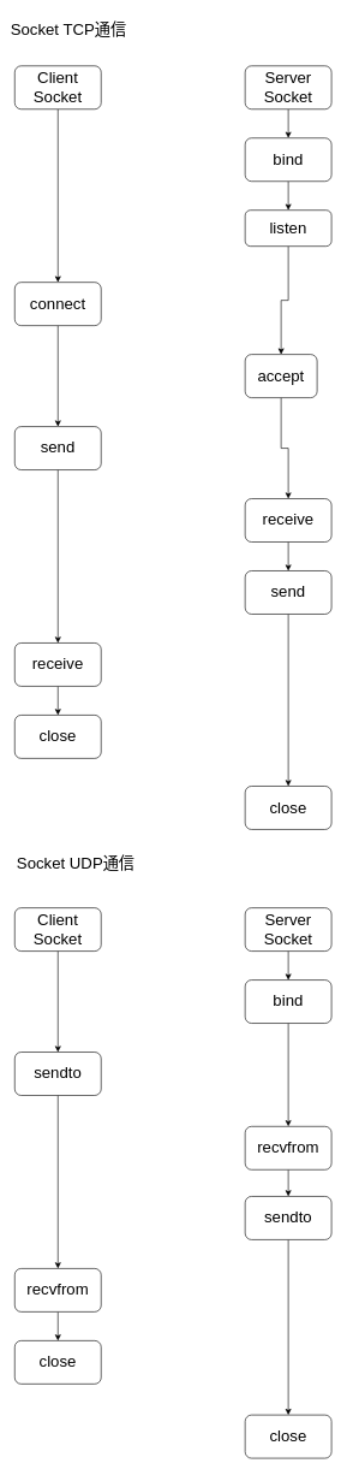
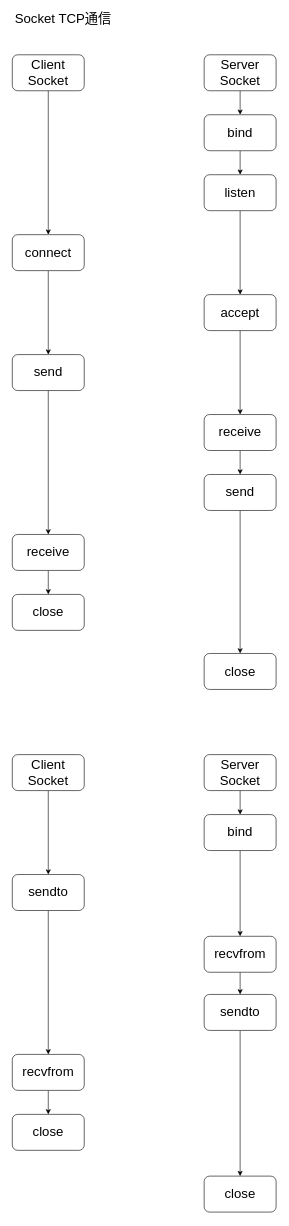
  <mxCell id="0" />
  <mxCell id="1" parent="0" />
  <mxCell id="2" style="edgeStyle=orthogonalEdgeStyle;rounded=0;orthogonalLoop=1;jettySize=auto;html=1;exitX=0.5;exitY=1;exitDx=0;exitDy=0;fontSize=22;" edge="1" parent="1" source="3" target="11"><mxGeometry relative="1" as="geometry" /></mxCell>
  <mxCell id="3" value="Client Socket" style="rounded=1;whiteSpace=wrap;html=1;fontSize=22;" vertex="1" parent="1"><mxGeometry x="20" y="90" width="120" height="60" as="geometry" /></mxCell>
  <mxCell id="4" style="edgeStyle=orthogonalEdgeStyle;rounded=0;orthogonalLoop=1;jettySize=auto;html=1;exitX=0.5;exitY=1;exitDx=0;exitDy=0;fontSize=22;" edge="1" parent="1" source="5" target="7"><mxGeometry relative="1" as="geometry" /></mxCell>
  <mxCell id="5" value="Server Socket" style="rounded=1;whiteSpace=wrap;html=1;fontSize=22;" vertex="1" parent="1"><mxGeometry x="340" y="90" width="120" height="60" as="geometry" /></mxCell>
  <mxCell id="6" style="edgeStyle=orthogonalEdgeStyle;rounded=0;orthogonalLoop=1;jettySize=auto;html=1;exitX=0.5;exitY=1;exitDx=0;exitDy=0;fontSize=22;" edge="1" parent="1" source="7" target="9"><mxGeometry relative="1" as="geometry" /></mxCell>
  <mxCell id="7" value="bind" style="rounded=1;whiteSpace=wrap;html=1;fontSize=22;" vertex="1" parent="1"><mxGeometry x="340" y="190" width="120" height="60" as="geometry" /></mxCell>
  <mxCell id="8" style="edgeStyle=orthogonalEdgeStyle;rounded=0;orthogonalLoop=1;jettySize=auto;html=1;exitX=0.5;exitY=1;exitDx=0;exitDy=0;entryX=0.5;entryY=0;entryDx=0;entryDy=0;fontSize=22;" edge="1" parent="1" source="9" target="13"><mxGeometry relative="1" as="geometry" /></mxCell>
- <mxCell id="9" value="listen" style="rounded=1;whiteSpace=wrap;html=1;fontSize=22;" vertex="1" parent="1"><mxGeometry x="340" y="290" width="120" height="50" as="geometry" /></mxCell>
+ <mxCell id="9" value="listen" style="rounded=1;whiteSpace=wrap;html=1;fontSize=22;" vertex="1" parent="1"><mxGeometry x="340" y="290" width="120" height="60" as="geometry" /></mxCell>
  <mxCell id="10" style="edgeStyle=orthogonalEdgeStyle;rounded=0;orthogonalLoop=1;jettySize=auto;html=1;exitX=0.5;exitY=1;exitDx=0;exitDy=0;fontSize=22;" edge="1" parent="1" source="11" target="15"><mxGeometry relative="1" as="geometry" /></mxCell>
  <mxCell id="11" value="connect" style="rounded=1;whiteSpace=wrap;html=1;fontSize=22;" vertex="1" parent="1"><mxGeometry x="20" y="390" width="120" height="60" as="geometry" /></mxCell>
  <mxCell id="12" style="edgeStyle=orthogonalEdgeStyle;rounded=0;orthogonalLoop=1;jettySize=auto;html=1;exitX=0.5;exitY=1;exitDx=0;exitDy=0;fontSize=22;" edge="1" parent="1" source="13" target="17"><mxGeometry relative="1" as="geometry" /></mxCell>
- <mxCell id="13" value="accept" style="rounded=1;whiteSpace=wrap;html=1;fontSize=22;" vertex="1" parent="1"><mxGeometry x="340" y="490" width="100" height="60" as="geometry" /></mxCell>
+ <mxCell id="13" value="accept" style="rounded=1;whiteSpace=wrap;html=1;fontSize=22;" vertex="1" parent="1"><mxGeometry x="340" y="490" width="120" height="60" as="geometry" /></mxCell>
  <mxCell id="14" style="edgeStyle=orthogonalEdgeStyle;rounded=0;orthogonalLoop=1;jettySize=auto;html=1;exitX=0.5;exitY=1;exitDx=0;exitDy=0;fontSize=22;" edge="1" parent="1" source="15" target="21"><mxGeometry relative="1" as="geometry" /></mxCell>
  <mxCell id="15" value="send" style="rounded=1;whiteSpace=wrap;html=1;fontSize=22;" vertex="1" parent="1"><mxGeometry x="20" y="590" width="120" height="60" as="geometry" /></mxCell>
  <mxCell id="16" style="edgeStyle=orthogonalEdgeStyle;rounded=0;orthogonalLoop=1;jettySize=auto;html=1;exitX=0.5;exitY=1;exitDx=0;exitDy=0;fontSize=22;" edge="1" parent="1" source="17" target="19"><mxGeometry relative="1" as="geometry" /></mxCell>
  <mxCell id="17" value="receive" style="rounded=1;whiteSpace=wrap;html=1;fontSize=22;" vertex="1" parent="1"><mxGeometry x="340" y="690" width="120" height="60" as="geometry" /></mxCell>
  <mxCell id="18" style="edgeStyle=orthogonalEdgeStyle;rounded=0;orthogonalLoop=1;jettySize=auto;html=1;exitX=0.5;exitY=1;exitDx=0;exitDy=0;fontSize=22;" edge="1" parent="1" source="19" target="23"><mxGeometry relative="1" as="geometry" /></mxCell>
  <mxCell id="19" value="send" style="rounded=1;whiteSpace=wrap;html=1;fontSize=22;" vertex="1" parent="1"><mxGeometry x="340" y="790" width="120" height="60" as="geometry" /></mxCell>
  <mxCell id="20" style="edgeStyle=orthogonalEdgeStyle;rounded=0;orthogonalLoop=1;jettySize=auto;html=1;exitX=0.5;exitY=1;exitDx=0;exitDy=0;fontSize=22;" edge="1" parent="1" source="21" target="22"><mxGeometry relative="1" as="geometry" /></mxCell>
  <mxCell id="21" value="receive" style="rounded=1;whiteSpace=wrap;html=1;fontSize=22;" vertex="1" parent="1"><mxGeometry x="20" y="890" width="120" height="60" as="geometry" /></mxCell>
  <mxCell id="22" value="close" style="rounded=1;whiteSpace=wrap;html=1;fontSize=22;" vertex="1" parent="1"><mxGeometry x="20" y="990" width="120" height="60" as="geometry" /></mxCell>
  <mxCell id="23" value="close" style="rounded=1;whiteSpace=wrap;html=1;fontSize=22;" vertex="1" parent="1"><mxGeometry x="340" y="1088.5" width="120" height="60" as="geometry" /></mxCell>
- <mxCell id="24" value="Socket TCP通信" style="text;html=1;strokeColor=none;fillColor=none;align=center;verticalAlign=middle;whiteSpace=wrap;rounded=0;fontSize=22;" vertex="1" parent="1"><mxGeometry x="10" y="30" width="170" height="20" as="geometry" /></mxCell>
+ <mxCell id="24" value="Socket TCP通信" style="text;html=1;strokeColor=none;fillColor=none;align=center;verticalAlign=middle;whiteSpace=wrap;rounded=0;fontSize=22;" vertex="1" parent="1"><mxGeometry x="20" y="20" width="170" height="20" as="geometry" /></mxCell>
  <mxCell id="25" style="edgeStyle=orthogonalEdgeStyle;rounded=0;orthogonalLoop=1;jettySize=auto;html=1;exitX=0.5;exitY=1;exitDx=0;exitDy=0;fontSize=22;" edge="1" source="26" target="34" parent="1"><mxGeometry relative="1" as="geometry" /></mxCell>
  <mxCell id="26" value="Client Socket" style="rounded=1;whiteSpace=wrap;html=1;fontSize=22;" vertex="1" parent="1"><mxGeometry x="20" y="1257.176" width="120" height="60" as="geometry" /></mxCell>
  <mxCell id="27" style="edgeStyle=orthogonalEdgeStyle;rounded=0;orthogonalLoop=1;jettySize=auto;html=1;exitX=0.5;exitY=1;exitDx=0;exitDy=0;fontSize=22;" edge="1" source="28" target="30" parent="1"><mxGeometry relative="1" as="geometry" /></mxCell>
  <mxCell id="28" value="Server Socket" style="rounded=1;whiteSpace=wrap;html=1;fontSize=22;" vertex="1" parent="1"><mxGeometry x="340" y="1257.176" width="120" height="60" as="geometry" /></mxCell>
  <mxCell id="29" style="edgeStyle=orthogonalEdgeStyle;rounded=0;orthogonalLoop=1;jettySize=auto;html=1;exitX=0.5;exitY=1;exitDx=0;exitDy=0;fontSize=22;" edge="1" source="30" target="32" parent="1"><mxGeometry relative="1" as="geometry" /></mxCell>
  <mxCell id="30" value="bind" style="rounded=1;whiteSpace=wrap;html=1;fontSize=22;" vertex="1" parent="1"><mxGeometry x="340" y="1357.176" width="120" height="60" as="geometry" /></mxCell>
  <mxCell id="31" style="edgeStyle=orthogonalEdgeStyle;rounded=0;orthogonalLoop=1;jettySize=auto;html=1;exitX=0.5;exitY=1;exitDx=0;exitDy=0;entryX=0.5;entryY=0;entryDx=0;entryDy=0;fontSize=22;" edge="1" source="32" target="36" parent="1"><mxGeometry relative="1" as="geometry" /></mxCell>
  <mxCell id="32" value="recvfrom" style="rounded=1;whiteSpace=wrap;html=1;fontSize=22;" vertex="1" parent="1"><mxGeometry x="340" y="1560.176" width="120" height="60" as="geometry" /></mxCell>
  <mxCell id="33" style="edgeStyle=orthogonalEdgeStyle;rounded=0;orthogonalLoop=1;jettySize=auto;html=1;exitX=0.5;exitY=1;exitDx=0;exitDy=0;fontSize=22;" edge="1" source="34" target="38" parent="1"><mxGeometry relative="1" as="geometry" /></mxCell>
  <mxCell id="34" value="sendto" style="rounded=1;whiteSpace=wrap;html=1;fontSize=22;" vertex="1" parent="1"><mxGeometry x="20" y="1457.176" width="120" height="60" as="geometry" /></mxCell>
  <mxCell id="35" style="edgeStyle=orthogonalEdgeStyle;rounded=0;orthogonalLoop=1;jettySize=auto;html=1;exitX=0.5;exitY=1;exitDx=0;exitDy=0;fontSize=22;" edge="1" source="36" target="39" parent="1"><mxGeometry relative="1" as="geometry" /></mxCell>
  <mxCell id="36" value="sendto" style="rounded=1;whiteSpace=wrap;html=1;fontSize=22;" vertex="1" parent="1"><mxGeometry x="340" y="1657.176" width="120" height="60" as="geometry" /></mxCell>
  <mxCell id="37" style="edgeStyle=orthogonalEdgeStyle;rounded=0;orthogonalLoop=1;jettySize=auto;html=1;exitX=0.5;exitY=1;exitDx=0;exitDy=0;fontSize=22;entryX=0.5;entryY=0;entryDx=0;entryDy=0;" edge="1" source="38" target="41" parent="1"><mxGeometry relative="1" as="geometry"><mxPoint x="80" y="1940" as="targetPoint" /></mxGeometry></mxCell>
  <mxCell id="38" value="recvfrom" style="rounded=1;whiteSpace=wrap;html=1;fontSize=22;" vertex="1" parent="1"><mxGeometry x="20" y="1757.176" width="120" height="60" as="geometry" /></mxCell>
  <mxCell id="39" value="close" style="rounded=1;whiteSpace=wrap;html=1;fontSize=22;" vertex="1" parent="1"><mxGeometry x="340" y="1960.176" width="120" height="60" as="geometry" /></mxCell>
  <mxCell id="40" style="edgeStyle=orthogonalEdgeStyle;rounded=0;orthogonalLoop=1;jettySize=auto;html=1;exitX=0.5;exitY=1;exitDx=0;exitDy=0;fontSize=22;" edge="1" parent="1"><mxGeometry relative="1" as="geometry"><mxPoint x="400" y="2017" as="sourcePoint" /></mxGeometry></mxCell>
  <mxCell id="41" value="close" style="rounded=1;whiteSpace=wrap;html=1;fontSize=22;" vertex="1" parent="1"><mxGeometry x="20" y="1857.176" width="120" height="60" as="geometry" /></mxCell>
- <mxCell id="42" value="Socket UDP通信" style="text;html=1;strokeColor=none;fillColor=none;align=center;verticalAlign=middle;whiteSpace=wrap;rounded=0;fontSize=22;" vertex="1" parent="1"><mxGeometry x="20" y="1187.176" width="170" height="20" as="geometry" /></mxCell>
